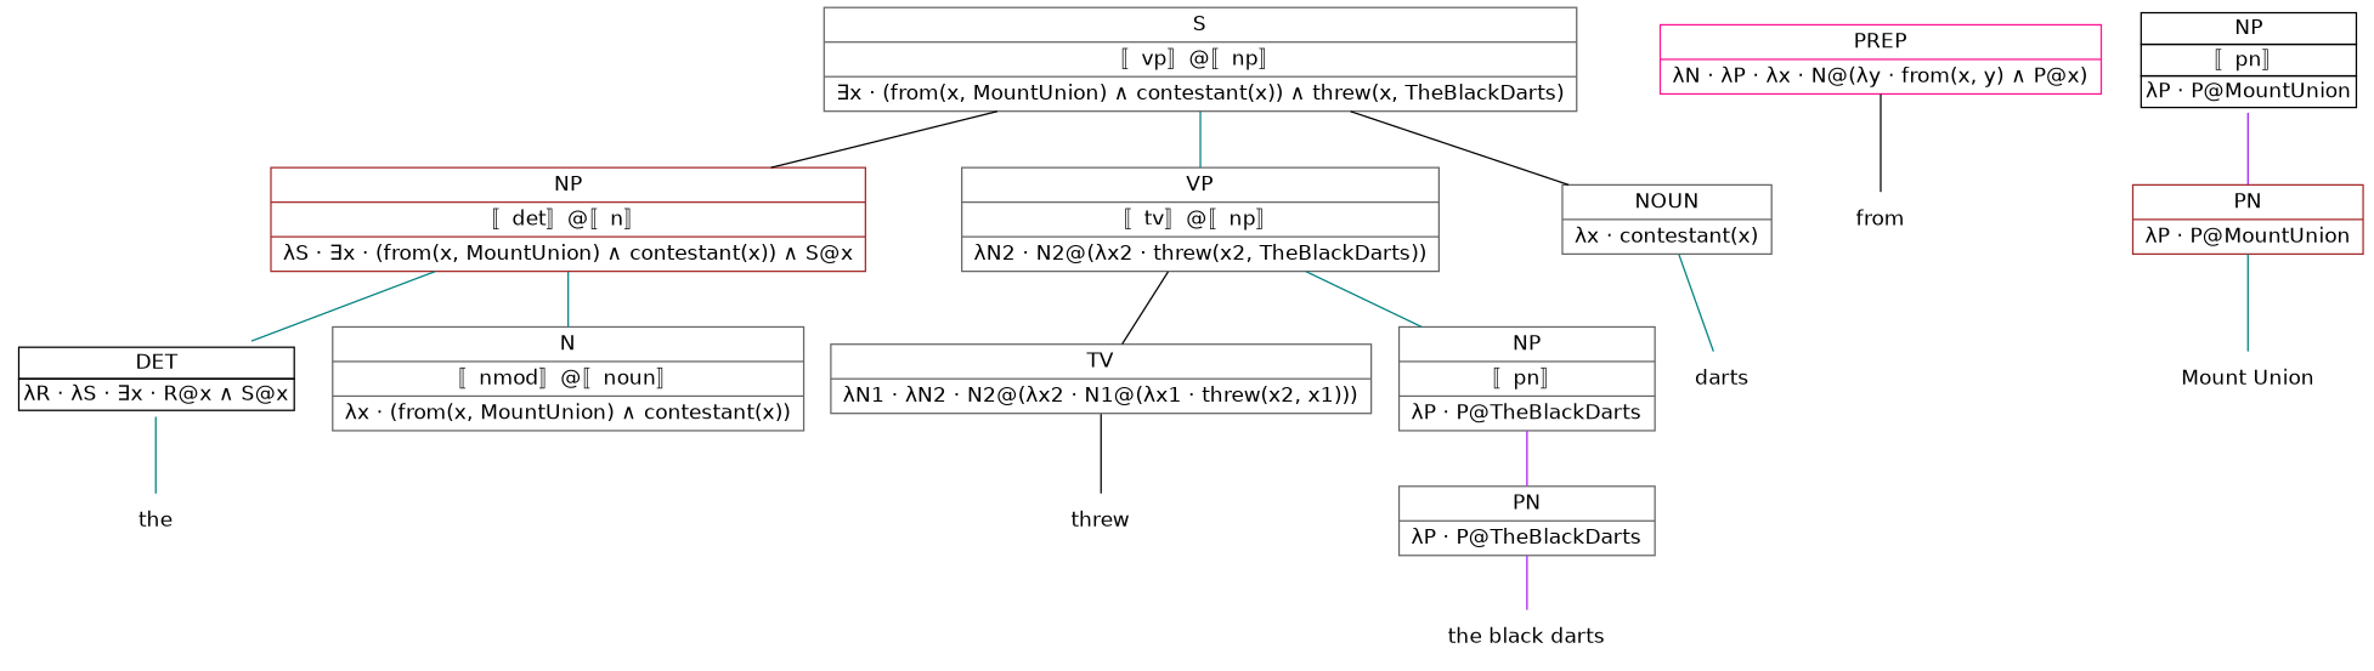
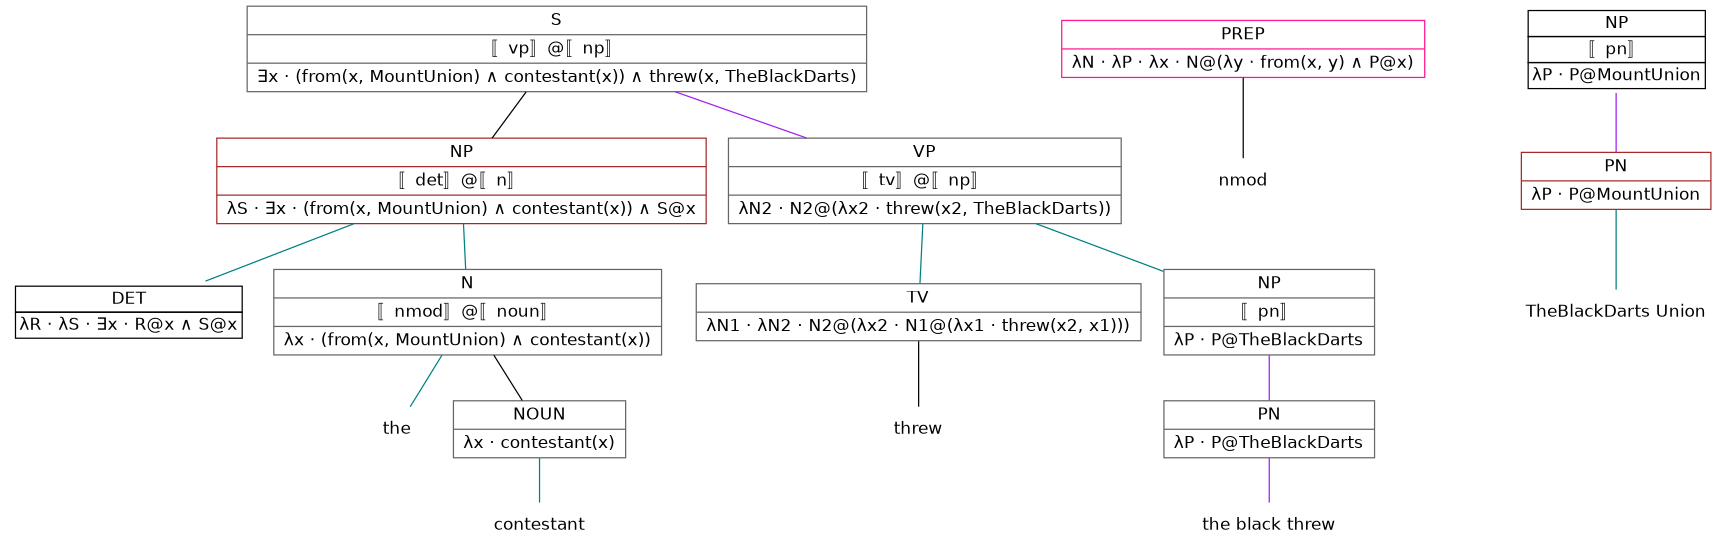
  graph {
    fontname="DejaVu Sans"
    node [color=gray40 fontname="DejaVu Sans" shape=record]
    edge [color=teal fontname="DejaVu Sans"]
    the [color=brown shape=none]
-   contestant [shape=none label=darts]
-   from [color=brown shape=none]
-   "Mount Union" [color=deeppink shape=none]
+   contestant [shape=none]
+   from [color=brown shape=none label=nmod]
+   "Mount Union" [color=deeppink shape=none label="TheBlackDarts Union"]
    threw [color=deeppink shape=none]
-   "the black darts" [shape=none]
+   "the black darts" [shape=none label="the black threw"]
    n7 [label=<<TABLE BORDER="0" CELLBORDER="1" CELLSPACING="0"><TR><TD>DET</TD></TR><TR><TD>&lambda;R &middot; &lambda;S &middot; &exist;x &middot; R@x &and; S@x</TD></TR></TABLE>> shape=none color=""]
    n8 [label=<<TABLE BORDER="0" CELLBORDER="1" CELLSPACING="0"><TR><TD>NP</TD></TR><TR><TD>&#x301a;pn&#x301b;</TD></TR><TR><TD>&lambda;P &middot; P@MountUnion</TD></TR></TABLE>> shape=none color=""]
    n9 [color=brown label="{PN|&lambda;P &middot; P@MountUnion}"]
    n10 [label="{S|&#x301a;vp&#x301b;@&#x301a;np&#x301b;|&exist;x &middot; (from(x, MountUnion) &and; contestant(x)) &and; threw(x, TheBlackDarts)}"]
    n11 [color=brown label="{NP|&#x301a;det&#x301b;@&#x301a;n&#x301b;|&lambda;S &middot; &exist;x &middot; (from(x, MountUnion) &and; contestant(x)) &and; S@x}"]
    n12 [label="{VP|&#x301a;tv&#x301b;@&#x301a;np&#x301b;|&lambda;N2 &middot; N2@(&lambda;x2 &middot; threw(x2, TheBlackDarts))}"]
    n13 [label="{N|&#x301a;nmod&#x301b;@&#x301a;noun&#x301b;|&lambda;x &middot; (from(x, MountUnion) &and; contestant(x))}"]
    n14 [label="{TV|&lambda;N1 &middot; &lambda;N2 &middot; N2@(&lambda;x2 &middot; N1@(&lambda;x1 &middot; threw(x2, x1)))}"]
    n15 [label="{NP|&#x301a;pn&#x301b;|&lambda;P &middot; P@TheBlackDarts}"]
    n16 [label="{NOUN|&lambda;x &middot; contestant(x)}"]
    n17 [label="{PN|&lambda;P &middot; P@TheBlackDarts}"]
    n18 [color=deeppink label="{PREP|&lambda;N &middot; &lambda;P &middot; &lambda;x &middot; N@(&lambda;y &middot; from(x, y) &and; P@x)}"]
-   n7 -- the
+   n13 -- the
    n8 -- n9 [color=purple]
    n9 -- "Mount Union"
    n10 -- n11 [color=black]
-   n10 -- n12
+   n10 -- n12 [color=purple]
    n11 -- n7
    n11 -- n13
-   n12 -- n14 [color=black]
+   n12 -- n14
    n12 -- n15
-   n10 -- n16 [color=black]
+   n13 -- n16 [color=black]
    n14 -- threw [color=black]
    n15 -- n17 [color=purple]
    n16 -- contestant
    n17 -- "the black darts" [color=purple]
    n18 -- from [color=black]
  }
